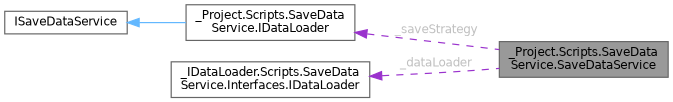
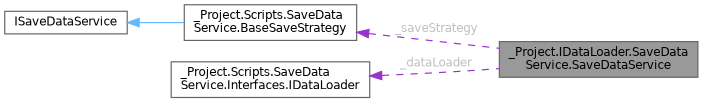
  digraph {
    rankdir=LR
    node [color=gray40 fillcolor=white fontname=Helvetica fontsize=10 shape=box style=filled]
    edge [color=darkorchid3 dir=back fontname=Helvetica fontsize=10 labelfontname=Helvetica labelfontsize=10 style=dashed fontcolor=grey]
-   n1 [fillcolor=grey60 fontcolor=black height=0.2 label="_Project.Scripts.SaveData\lService.SaveDataService" width=0.4]
+   n1 [fillcolor=grey60 fontcolor=black height=0.2 label="_Project.IDataLoader.SaveData\lService.SaveDataService" width=0.4]
    n2 [height=0.2 label=ISaveDataService width=0.4]
-   n3 [height=0.2 label="_Project.Scripts.SaveData\lService.IDataLoader" width=0.4]
-   n4 [height=0.2 label="_IDataLoader.Scripts.SaveData\lService.Interfaces.IDataLoader" width=0.4]
+   n3 [height=0.2 label="_Project.Scripts.SaveData\lService.BaseSaveStrategy" width=0.4]
+   n4 [height=0.2 label="_Project.Scripts.SaveData\lService.Interfaces.IDataLoader" width=0.4]
    n2 -> n3 [color=steelblue1 style=solid fontcolor=""]
    n3 -> n1 [label=" _saveStrategy"]
    n4 -> n1 [label=" _dataLoader"]
  }
